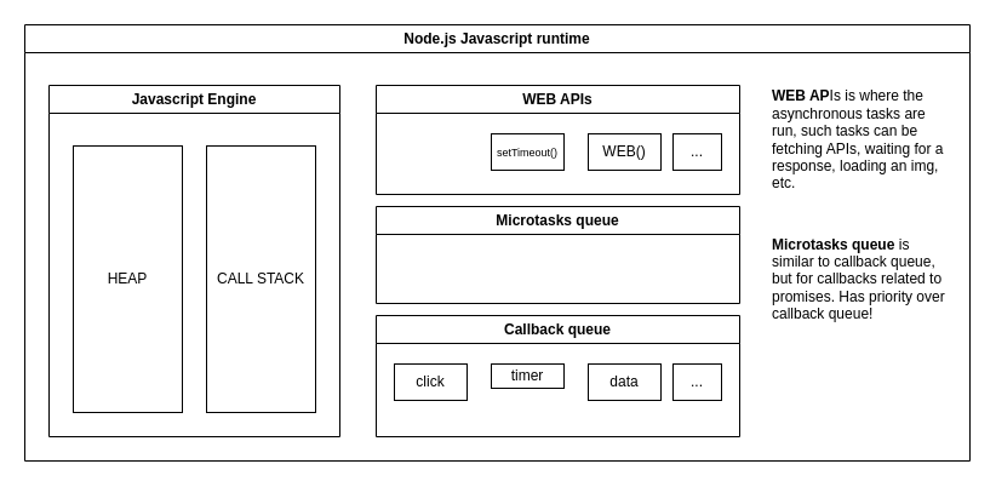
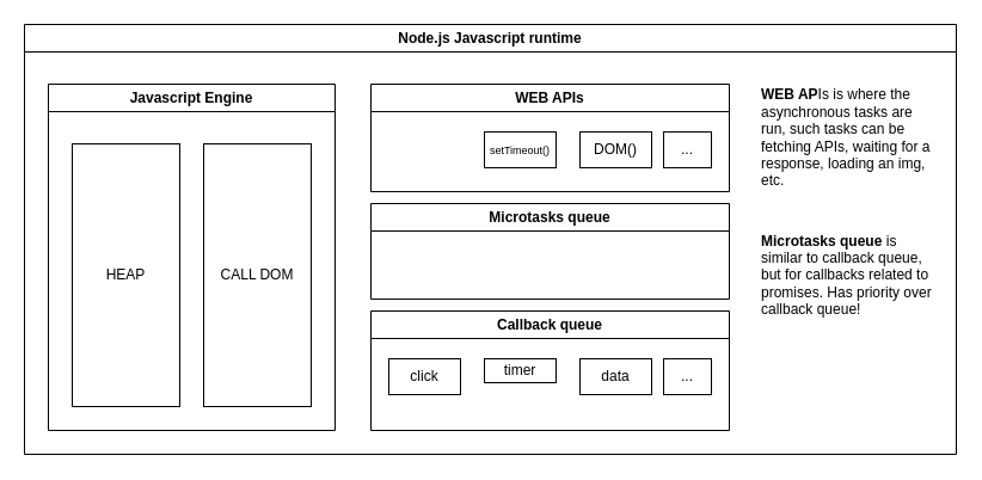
  <mxCell id="0" />
  <mxCell id="1" parent="0" />
  <mxCell id="2" value="Node.js Javascript runtime" style="swimlane;whiteSpace=wrap;html=1;" parent="1" vertex="1"><mxGeometry x="20" y="20" width="780" height="360" as="geometry" /></mxCell>
  <mxCell id="3" value="Javascript Engine" style="swimlane;whiteSpace=wrap;html=1;" parent="2" vertex="1"><mxGeometry x="20" y="50" width="240" height="290" as="geometry" /></mxCell>
  <mxCell id="4" value="HEAP" style="rounded=0;whiteSpace=wrap;html=1;" parent="3" vertex="1"><mxGeometry x="20" y="50" width="90" height="220" as="geometry" /></mxCell>
- <mxCell id="5" value="CALL STACK" style="rounded=0;whiteSpace=wrap;html=1;" parent="3" vertex="1"><mxGeometry x="130" y="50" width="90" height="220" as="geometry" /></mxCell>
+ <mxCell id="5" value="CALL DOM" style="rounded=0;whiteSpace=wrap;html=1;" parent="3" vertex="1"><mxGeometry x="130" y="50" width="90" height="220" as="geometry" /></mxCell>
  <mxCell id="6" value="Callback queue" style="swimlane;whiteSpace=wrap;html=1;" parent="2" vertex="1"><mxGeometry x="290" y="240" width="300" height="100" as="geometry" /></mxCell>
  <mxCell id="7" value="click" style="rounded=0;whiteSpace=wrap;html=1;" parent="6" vertex="1"><mxGeometry x="15" y="40" width="60" height="30" as="geometry" /></mxCell>
  <mxCell id="8" value="timer" style="rounded=0;whiteSpace=wrap;html=1;" parent="6" vertex="1"><mxGeometry x="95" y="40" width="60" height="20" as="geometry" /></mxCell>
  <mxCell id="9" value="data" style="rounded=0;whiteSpace=wrap;html=1;" parent="6" vertex="1"><mxGeometry x="175" y="40" width="60" height="30" as="geometry" /></mxCell>
  <mxCell id="10" value="..." style="rounded=0;whiteSpace=wrap;html=1;" parent="6" vertex="1"><mxGeometry x="245" y="40" width="40" height="30" as="geometry" /></mxCell>
  <mxCell id="11" value="WEB APIs" style="swimlane;whiteSpace=wrap;html=1;" vertex="1" parent="2"><mxGeometry x="290" y="50" width="300" height="90" as="geometry" /></mxCell>
  <mxCell id="12" value="&lt;font style=&quot;font-size: 9px;&quot;&gt;setTimeout()&lt;/font&gt;" style="rounded=0;whiteSpace=wrap;html=1;" vertex="1" parent="11"><mxGeometry x="95" y="40" width="60" height="30" as="geometry" /></mxCell>
- <mxCell id="13" value="WEB()" style="rounded=0;whiteSpace=wrap;html=1;" vertex="1" parent="11"><mxGeometry x="175" y="40" width="60" height="30" as="geometry" /></mxCell>
+ <mxCell id="13" value="DOM()" style="rounded=0;whiteSpace=wrap;html=1;" vertex="1" parent="11"><mxGeometry x="175" y="40" width="60" height="30" as="geometry" /></mxCell>
  <mxCell id="14" value="..." style="rounded=0;whiteSpace=wrap;html=1;" vertex="1" parent="11"><mxGeometry x="245" y="40" width="40" height="30" as="geometry" /></mxCell>
  <mxCell id="15" value="Microtasks queue" style="swimlane;whiteSpace=wrap;html=1;" vertex="1" parent="2"><mxGeometry x="290" y="150" width="300" height="80" as="geometry" /></mxCell>
  <mxCell id="16" value="&lt;b&gt;WEB AP&lt;/b&gt;Is is where the asynchronous tasks are run, such tasks can be fetching APIs, waiting for a response, loading an img, etc." style="text;html=1;strokeColor=none;fillColor=none;align=left;verticalAlign=middle;whiteSpace=wrap;rounded=0;" vertex="1" parent="2"><mxGeometry x="615" y="45" width="145" height="100" as="geometry" /></mxCell>
  <mxCell id="17" value="&lt;b&gt;Microtasks queue&lt;/b&gt; is similar to callback queue, but for callbacks related to promises. Has priority over callback queue!&amp;nbsp;" style="text;html=1;strokeColor=none;fillColor=none;align=left;verticalAlign=middle;whiteSpace=wrap;rounded=0;" vertex="1" parent="2"><mxGeometry x="615" y="160" width="145" height="100" as="geometry" /></mxCell>
